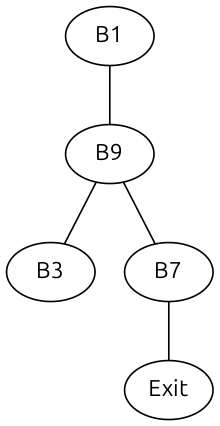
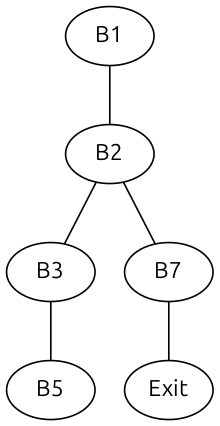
  graph {
    fontname=Ubuntu
    node [fontname=Ubuntu]
    edge [fontname=Ubuntu]
    B1
-   B2 [label=B9]
+   B2
    B3
    n4 [label=B7]
+   B5
    Exit
    B1 -- B2
    B2 -- B3
    B2 -- n4
+   B3 -- B5
    n4 -- Exit
  }
